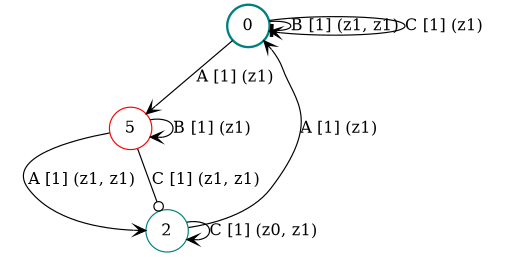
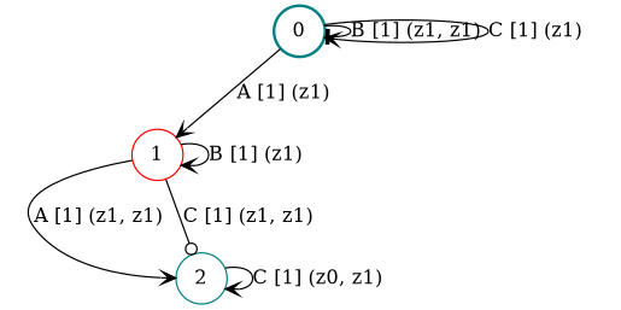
  digraph {
    node [color=teal shape=circle]
    edge [arrowhead=vee]
    0 [style=bold]
-   1 [color=red label=5]
+   1 [color=red]
    2
    0 -> 0 [arrowhead=tee label="B [1] (z1, z1) "]
    0 -> 0 [label="C [1] (z1) "]
    0 -> 1 [label="A [1] (z1) "]
    1 -> 1 [label="B [1] (z1) "]
    1 -> 2 [label="A [1] (z1, z1) "]
    1 -> 2 [arrowhead=odot label="C [1] (z1, z1) "]
-   2 -> 0 [label="A [1] (z1) "]
    2 -> 2 [label="C [1] (z0, z1) "]
  }
